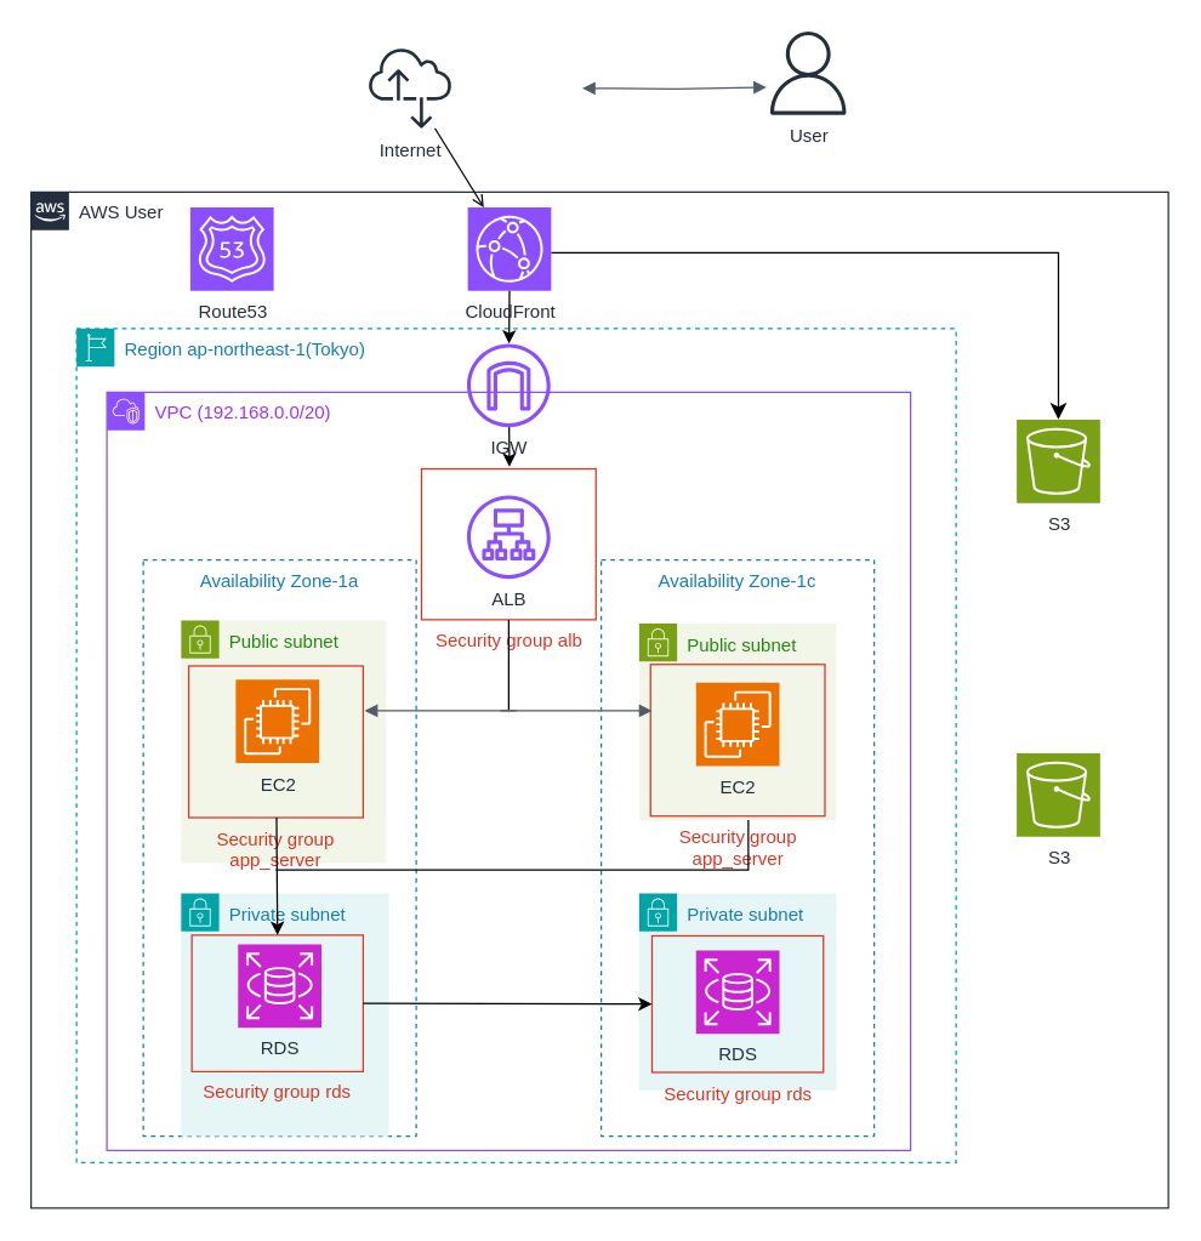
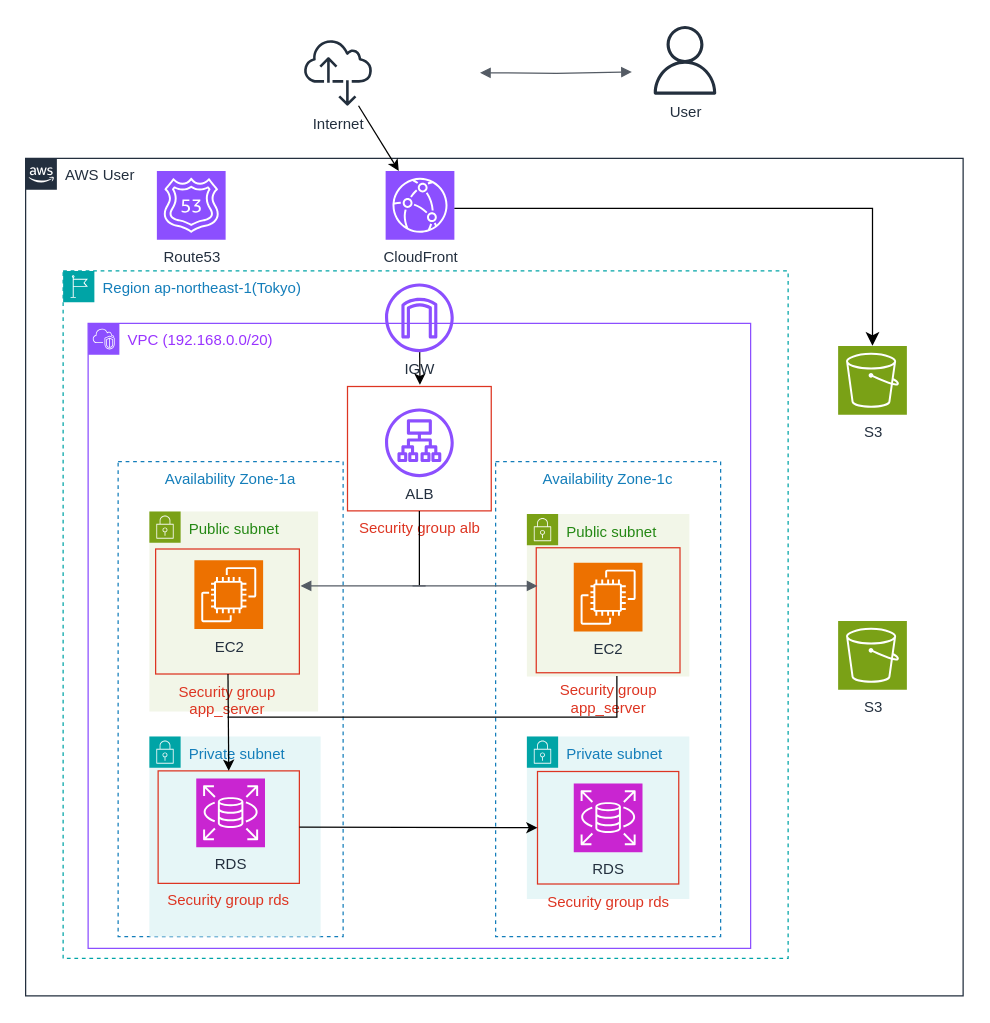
  <mxCell id="0" />
  <mxCell id="1" parent="0" />
  <mxCell id="2" value="AWS User" style="points=[[0,0],[0.25,0],[0.5,0],[0.75,0],[1,0],[1,0.25],[1,0.5],[1,0.75],[1,1],[0.75,1],[0.5,1],[0.25,1],[0,1],[0,0.75],[0,0.5],[0,0.25]];outlineConnect=0;gradientColor=none;html=1;whiteSpace=wrap;fontSize=12;fontStyle=0;container=1;pointerEvents=0;collapsible=0;recursiveResize=0;shape=mxgraph.aws4.group;grIcon=mxgraph.aws4.group_aws_cloud_alt;strokeColor=#232F3E;fillColor=none;verticalAlign=top;align=left;spacingLeft=30;fontColor=#232F3E;dashed=0;" parent="1" vertex="1"><mxGeometry x="20" y="126" width="750" height="670" as="geometry" /></mxCell>
  <mxCell id="3" value="Region ap-northeast-1(Tokyo)" style="points=[[0,0],[0.25,0],[0.5,0],[0.75,0],[1,0],[1,0.25],[1,0.5],[1,0.75],[1,1],[0.75,1],[0.5,1],[0.25,1],[0,1],[0,0.75],[0,0.5],[0,0.25]];outlineConnect=0;gradientColor=none;html=1;whiteSpace=wrap;fontSize=12;fontStyle=0;container=1;pointerEvents=0;collapsible=0;recursiveResize=0;shape=mxgraph.aws4.group;grIcon=mxgraph.aws4.group_region;strokeColor=#00A4A6;fillColor=none;verticalAlign=top;align=left;spacingLeft=30;fontColor=#147EBA;dashed=1;" parent="2" vertex="1"><mxGeometry x="30" y="90" width="580" height="550" as="geometry" /></mxCell>
  <mxCell id="4" value="&lt;font style=&quot;color: rgb(153, 51, 255);&quot;&gt;VPC (192.168.0.0/20)&lt;/font&gt;" style="points=[[0,0],[0.25,0],[0.5,0],[0.75,0],[1,0],[1,0.25],[1,0.5],[1,0.75],[1,1],[0.75,1],[0.5,1],[0.25,1],[0,1],[0,0.75],[0,0.5],[0,0.25]];outlineConnect=0;gradientColor=none;html=1;whiteSpace=wrap;fontSize=12;fontStyle=0;container=1;pointerEvents=0;collapsible=0;recursiveResize=0;shape=mxgraph.aws4.group;grIcon=mxgraph.aws4.group_vpc2;strokeColor=#8C4FFF;fillColor=none;verticalAlign=top;align=left;spacingLeft=30;fontColor=#AAB7B8;dashed=0;" parent="3" vertex="1"><mxGeometry x="20" y="42" width="530" height="500" as="geometry" /></mxCell>
  <mxCell id="5" value="Availability Zone-1a" style="fillColor=none;strokeColor=#147EBA;dashed=1;verticalAlign=top;fontStyle=0;fontColor=#147EBA;whiteSpace=wrap;html=1;" parent="4" vertex="1"><mxGeometry x="24" y="110.5" width="180" height="380" as="geometry" /></mxCell>
  <mxCell id="6" value="Availability Zone-1c" style="fillColor=none;strokeColor=#147EBA;dashed=1;verticalAlign=top;fontStyle=0;fontColor=#147EBA;whiteSpace=wrap;html=1;" parent="4" vertex="1"><mxGeometry x="326" y="110.5" width="180" height="380" as="geometry" /></mxCell>
  <mxCell id="7" value="Public subnet" style="points=[[0,0],[0.25,0],[0.5,0],[0.75,0],[1,0],[1,0.25],[1,0.5],[1,0.75],[1,1],[0.75,1],[0.5,1],[0.25,1],[0,1],[0,0.75],[0,0.5],[0,0.25]];outlineConnect=0;gradientColor=none;html=1;whiteSpace=wrap;fontSize=12;fontStyle=0;container=1;pointerEvents=0;collapsible=0;recursiveResize=0;shape=mxgraph.aws4.group;grIcon=mxgraph.aws4.group_security_group;grStroke=0;strokeColor=#7AA116;fillColor=#F2F6E8;verticalAlign=top;align=left;spacingLeft=30;fontColor=#248814;dashed=0;" parent="4" vertex="1"><mxGeometry x="49" y="150.5" width="135" height="160" as="geometry" /></mxCell>
  <mxCell id="8" value="EC2" style="sketch=0;points=[[0,0,0],[0.25,0,0],[0.5,0,0],[0.75,0,0],[1,0,0],[0,1,0],[0.25,1,0],[0.5,1,0],[0.75,1,0],[1,1,0],[0,0.25,0],[0,0.5,0],[0,0.75,0],[1,0.25,0],[1,0.5,0],[1,0.75,0]];outlineConnect=0;fontColor=#232F3E;fillColor=#ED7100;strokeColor=#ffffff;dashed=0;verticalLabelPosition=bottom;verticalAlign=top;align=center;html=1;fontSize=12;fontStyle=0;aspect=fixed;shape=mxgraph.aws4.resourceIcon;resIcon=mxgraph.aws4.ec2;" parent="7" vertex="1"><mxGeometry x="36" y="39" width="55" height="55" as="geometry" /></mxCell>
  <mxCell id="9" value="Security group app_server" style="fillColor=none;strokeColor=#DD3522;verticalAlign=top;fontStyle=0;fontColor=#DD3522;whiteSpace=wrap;html=1;labelPosition=center;verticalLabelPosition=bottom;align=center;" parent="7" vertex="1"><mxGeometry x="5" y="30" width="115" height="100" as="geometry" /></mxCell>
  <mxCell id="10" value="Private subnet" style="points=[[0,0],[0.25,0],[0.5,0],[0.75,0],[1,0],[1,0.25],[1,0.5],[1,0.75],[1,1],[0.75,1],[0.5,1],[0.25,1],[0,1],[0,0.75],[0,0.5],[0,0.25]];outlineConnect=0;gradientColor=none;html=1;whiteSpace=wrap;fontSize=12;fontStyle=0;container=1;pointerEvents=0;collapsible=0;recursiveResize=0;shape=mxgraph.aws4.group;grIcon=mxgraph.aws4.group_security_group;grStroke=0;strokeColor=#00A4A6;fillColor=#E6F6F7;verticalAlign=top;align=left;spacingLeft=30;fontColor=#147EBA;dashed=0;" parent="4" vertex="1"><mxGeometry x="49" y="330.5" width="137" height="160" as="geometry" /></mxCell>
  <mxCell id="11" value="RDS" style="sketch=0;points=[[0,0,0],[0.25,0,0],[0.5,0,0],[0.75,0,0],[1,0,0],[0,1,0],[0.25,1,0],[0.5,1,0],[0.75,1,0],[1,1,0],[0,0.25,0],[0,0.5,0],[0,0.75,0],[1,0.25,0],[1,0.5,0],[1,0.75,0]];outlineConnect=0;fontColor=#232F3E;fillColor=#C925D1;strokeColor=#ffffff;dashed=0;verticalLabelPosition=bottom;verticalAlign=top;align=center;html=1;fontSize=12;fontStyle=0;aspect=fixed;shape=mxgraph.aws4.resourceIcon;resIcon=mxgraph.aws4.rds;" parent="10" vertex="1"><mxGeometry x="37.5" y="33.5" width="55" height="55" as="geometry" /></mxCell>
  <mxCell id="12" value="Security group rds" style="fillColor=none;strokeColor=#DD3522;verticalAlign=top;fontStyle=0;fontColor=#DD3522;whiteSpace=wrap;html=1;labelPosition=center;verticalLabelPosition=bottom;align=center;" parent="10" vertex="1"><mxGeometry x="7" y="27.5" width="113" height="90" as="geometry" /></mxCell>
  <mxCell id="13" value="Public subnet" style="points=[[0,0],[0.25,0],[0.5,0],[0.75,0],[1,0],[1,0.25],[1,0.5],[1,0.75],[1,1],[0.75,1],[0.5,1],[0.25,1],[0,1],[0,0.75],[0,0.5],[0,0.25]];outlineConnect=0;gradientColor=none;html=1;whiteSpace=wrap;fontSize=12;fontStyle=0;container=1;pointerEvents=0;collapsible=0;recursiveResize=0;shape=mxgraph.aws4.group;grIcon=mxgraph.aws4.group_security_group;grStroke=0;strokeColor=#7AA116;fillColor=#F2F6E8;verticalAlign=top;align=left;spacingLeft=30;fontColor=#248814;dashed=0;" parent="4" vertex="1"><mxGeometry x="351" y="152.5" width="130" height="130" as="geometry" /></mxCell>
  <mxCell id="14" value="Security group app_server" style="fillColor=none;strokeColor=#DD3522;verticalAlign=top;fontStyle=0;fontColor=#DD3522;whiteSpace=wrap;html=1;labelPosition=center;verticalLabelPosition=bottom;align=center;" vertex="1" parent="13"><mxGeometry x="7.5" y="27" width="115" height="100" as="geometry" /></mxCell>
  <mxCell id="15" value="EC2" style="sketch=0;points=[[0,0,0],[0.25,0,0],[0.5,0,0],[0.75,0,0],[1,0,0],[0,1,0],[0.25,1,0],[0.5,1,0],[0.75,1,0],[1,1,0],[0,0.25,0],[0,0.5,0],[0,0.75,0],[1,0.25,0],[1,0.5,0],[1,0.75,0]];outlineConnect=0;fontColor=#232F3E;fillColor=#ED7100;strokeColor=#ffffff;dashed=0;verticalLabelPosition=bottom;verticalAlign=top;align=center;html=1;fontSize=12;fontStyle=0;aspect=fixed;shape=mxgraph.aws4.resourceIcon;resIcon=mxgraph.aws4.ec2;" vertex="1" parent="13"><mxGeometry x="37.5" y="39" width="55" height="55" as="geometry" /></mxCell>
  <mxCell id="16" value="Private subnet" style="points=[[0,0],[0.25,0],[0.5,0],[0.75,0],[1,0],[1,0.25],[1,0.5],[1,0.75],[1,1],[0.75,1],[0.5,1],[0.25,1],[0,1],[0,0.75],[0,0.5],[0,0.25]];outlineConnect=0;gradientColor=none;html=1;whiteSpace=wrap;fontSize=12;fontStyle=0;container=1;pointerEvents=0;collapsible=0;recursiveResize=0;shape=mxgraph.aws4.group;grIcon=mxgraph.aws4.group_security_group;grStroke=0;strokeColor=#00A4A6;fillColor=#E6F6F7;verticalAlign=top;align=left;spacingLeft=30;fontColor=#147EBA;dashed=0;" parent="4" vertex="1"><mxGeometry x="351" y="330.5" width="130" height="130" as="geometry" /></mxCell>
  <mxCell id="17" value="ALB" style="sketch=0;outlineConnect=0;fontColor=#232F3E;gradientColor=none;fillColor=#8C4FFF;strokeColor=none;dashed=0;verticalLabelPosition=bottom;verticalAlign=top;align=center;html=1;fontSize=12;fontStyle=0;aspect=fixed;pointerEvents=1;shape=mxgraph.aws4.application_load_balancer;" parent="4" vertex="1"><mxGeometry x="237.5" y="68" width="55" height="55" as="geometry" /></mxCell>
  <mxCell id="18" style="edgeStyle=none;html=1;entryX=0.5;entryY=0;entryDx=0;entryDy=0;" parent="4" source="9" target="12" edge="1"><mxGeometry relative="1" as="geometry" /></mxCell>
  <mxCell id="19" value="Security group rds" style="fillColor=none;strokeColor=#DD3522;verticalAlign=top;fontStyle=0;fontColor=#DD3522;whiteSpace=wrap;html=1;labelPosition=center;verticalLabelPosition=bottom;align=center;" vertex="1" parent="4"><mxGeometry x="359.5" y="358.5" width="113" height="90" as="geometry" /></mxCell>
  <mxCell id="20" value="RDS" style="sketch=0;points=[[0,0,0],[0.25,0,0],[0.5,0,0],[0.75,0,0],[1,0,0],[0,1,0],[0.25,1,0],[0.5,1,0],[0.75,1,0],[1,1,0],[0,0.25,0],[0,0.5,0],[0,0.75,0],[1,0.25,0],[1,0.5,0],[1,0.75,0]];outlineConnect=0;fontColor=#232F3E;fillColor=#C925D1;strokeColor=#ffffff;dashed=0;verticalLabelPosition=bottom;verticalAlign=top;align=center;html=1;fontSize=12;fontStyle=0;aspect=fixed;shape=mxgraph.aws4.resourceIcon;resIcon=mxgraph.aws4.rds;" vertex="1" parent="4"><mxGeometry x="388.5" y="368" width="55" height="55" as="geometry" /></mxCell>
  <mxCell id="21" value="Security group alb" style="fillColor=none;strokeColor=#DD3522;verticalAlign=top;fontStyle=0;fontColor=#DD3522;whiteSpace=wrap;html=1;labelPosition=center;verticalLabelPosition=bottom;align=center;textShadow=0;" parent="4" vertex="1"><mxGeometry x="207.5" y="50.5" width="115" height="99.5" as="geometry" /></mxCell>
  <mxCell id="22" value="" style="shape=partialRectangle;whiteSpace=wrap;html=1;bottom=0;right=0;fillColor=none;direction=west;" vertex="1" parent="4"><mxGeometry x="112" y="282.5" width="311" height="32.5" as="geometry" /></mxCell>
  <mxCell id="23" value="" style="line;strokeWidth=1;direction=south;html=1;" vertex="1" parent="4"><mxGeometry x="260" y="150" width="10" height="60" as="geometry" /></mxCell>
  <mxCell id="24" value="" style="edgeStyle=orthogonalEdgeStyle;html=1;endArrow=none;elbow=vertical;startArrow=block;startFill=1;strokeColor=#545B64;rounded=0;" edge="1" parent="4"><mxGeometry width="100" relative="1" as="geometry"><mxPoint x="170" y="210" as="sourcePoint" /><mxPoint x="270" y="210" as="targetPoint" /><Array as="points"><mxPoint x="200" y="210" /><mxPoint x="200" y="210" /></Array></mxGeometry></mxCell>
  <mxCell id="25" value="" style="edgeStyle=orthogonalEdgeStyle;html=1;endArrow=block;elbow=vertical;startArrow=none;endFill=1;strokeColor=#545B64;rounded=0;" edge="1" parent="4"><mxGeometry width="100" relative="1" as="geometry"><mxPoint x="259.5" y="210" as="sourcePoint" /><mxPoint x="359.5" y="210" as="targetPoint" /></mxGeometry></mxCell>
  <mxCell id="26" style="edgeStyle=none;html=1;exitX=1;exitY=0.5;exitDx=0;exitDy=0;entryX=0;entryY=0.5;entryDx=0;entryDy=0;" edge="1" parent="4" source="12" target="19"><mxGeometry relative="1" as="geometry" /></mxCell>
  <mxCell id="27" value="IGW" style="sketch=0;outlineConnect=0;fontColor=#232F3E;gradientColor=none;fillColor=#8C4FFF;strokeColor=none;dashed=0;verticalLabelPosition=bottom;verticalAlign=top;align=center;html=1;fontSize=12;fontStyle=0;aspect=fixed;pointerEvents=1;shape=mxgraph.aws4.internet_gateway;" parent="3" vertex="1"><mxGeometry x="257.5" y="10" width="55" height="55" as="geometry" /></mxCell>
  <mxCell id="28" style="edgeStyle=none;html=1;entryX=0.504;entryY=-0.014;entryDx=0;entryDy=0;entryPerimeter=0;" edge="1" parent="3" source="27" target="21"><mxGeometry relative="1" as="geometry" /></mxCell>
  <mxCell id="29" value="S3" style="sketch=0;points=[[0,0,0],[0.25,0,0],[0.5,0,0],[0.75,0,0],[1,0,0],[0,1,0],[0.25,1,0],[0.5,1,0],[0.75,1,0],[1,1,0],[0,0.25,0],[0,0.5,0],[0,0.75,0],[1,0.25,0],[1,0.5,0],[1,0.75,0]];outlineConnect=0;fontColor=#232F3E;fillColor=#7AA116;strokeColor=#ffffff;dashed=0;verticalLabelPosition=bottom;verticalAlign=top;align=center;html=1;fontSize=12;fontStyle=0;aspect=fixed;shape=mxgraph.aws4.resourceIcon;resIcon=mxgraph.aws4.s3;" vertex="1" parent="2"><mxGeometry x="650" y="150" width="55" height="55" as="geometry" /></mxCell>
- <mxCell id="30" style="edgeStyle=none;html=1;exitX=0.5;exitY=1;exitDx=0;exitDy=0;exitPerimeter=0;" edge="1" parent="2" source="31" target="27"><mxGeometry relative="1" as="geometry" /></mxCell>
  <mxCell id="31" value="CloudFront" style="sketch=0;points=[[0,0,0],[0.25,0,0],[0.5,0,0],[0.75,0,0],[1,0,0],[0,1,0],[0.25,1,0],[0.5,1,0],[0.75,1,0],[1,1,0],[0,0.25,0],[0,0.5,0],[0,0.75,0],[1,0.25,0],[1,0.5,0],[1,0.75,0]];outlineConnect=0;fontColor=#232F3E;fillColor=#8C4FFF;strokeColor=#ffffff;dashed=0;verticalLabelPosition=bottom;verticalAlign=top;align=center;html=1;fontSize=12;fontStyle=0;aspect=fixed;shape=mxgraph.aws4.resourceIcon;resIcon=mxgraph.aws4.cloudfront;" vertex="1" parent="2"><mxGeometry x="288" y="10" width="55" height="55" as="geometry" /></mxCell>
  <mxCell id="32" value="Route53" style="sketch=0;points=[[0,0,0],[0.25,0,0],[0.5,0,0],[0.75,0,0],[1,0,0],[0,1,0],[0.25,1,0],[0.5,1,0],[0.75,1,0],[1,1,0],[0,0.25,0],[0,0.5,0],[0,0.75,0],[1,0.25,0],[1,0.5,0],[1,0.75,0]];outlineConnect=0;fontColor=#232F3E;fillColor=#8C4FFF;strokeColor=#ffffff;dashed=0;verticalLabelPosition=bottom;verticalAlign=top;align=center;html=1;fontSize=12;fontStyle=0;aspect=fixed;shape=mxgraph.aws4.resourceIcon;resIcon=mxgraph.aws4.route_53;" vertex="1" parent="2"><mxGeometry x="105" y="10" width="55" height="55" as="geometry" /></mxCell>
  <mxCell id="33" value="" style="edgeStyle=segmentEdgeStyle;endArrow=classic;html=1;curved=0;rounded=0;endSize=8;startSize=8;entryX=0.5;entryY=0;entryDx=0;entryDy=0;entryPerimeter=0;" edge="1" parent="2" target="29"><mxGeometry width="50" height="50" relative="1" as="geometry"><mxPoint x="343" y="40.0" as="sourcePoint" /><mxPoint x="690" y="100.0" as="targetPoint" /><Array as="points"><mxPoint x="678" y="40" /></Array></mxGeometry></mxCell>
  <mxCell id="34" value="S3" style="sketch=0;points=[[0,0,0],[0.25,0,0],[0.5,0,0],[0.75,0,0],[1,0,0],[0,1,0],[0.25,1,0],[0.5,1,0],[0.75,1,0],[1,1,0],[0,0.25,0],[0,0.5,0],[0,0.75,0],[1,0.25,0],[1,0.5,0],[1,0.75,0]];outlineConnect=0;fontColor=#232F3E;fillColor=#7AA116;strokeColor=#ffffff;dashed=0;verticalLabelPosition=bottom;verticalAlign=top;align=center;html=1;fontSize=12;fontStyle=0;aspect=fixed;shape=mxgraph.aws4.resourceIcon;resIcon=mxgraph.aws4.s3;" vertex="1" parent="2"><mxGeometry x="650" y="370" width="55" height="55" as="geometry" /></mxCell>
- <mxCell id="35" value="" style="edgeStyle=none;html=1;endArrow=open;" edge="1" parent="1" source="36" target="31"><mxGeometry relative="1" as="geometry" /></mxCell>
+ <mxCell id="35" value="" style="edgeStyle=none;html=1;" edge="1" parent="1" source="36" target="31"><mxGeometry relative="1" as="geometry" /></mxCell>
  <mxCell id="36" value="Internet" style="sketch=0;outlineConnect=0;fontColor=#232F3E;gradientColor=none;fillColor=#232F3D;strokeColor=none;dashed=0;verticalLabelPosition=bottom;verticalAlign=top;align=center;html=1;fontSize=12;fontStyle=0;aspect=fixed;pointerEvents=1;shape=mxgraph.aws4.internet_alt2;" parent="1" vertex="1"><mxGeometry x="242.5" y="30" width="55" height="55" as="geometry" /></mxCell>
- <mxCell id="37" value="User" style="sketch=0;outlineConnect=0;fontColor=#232F3E;gradientColor=none;fillColor=#232F3D;strokeColor=none;dashed=0;verticalLabelPosition=bottom;verticalAlign=top;align=center;html=1;fontSize=12;fontStyle=0;aspect=fixed;pointerEvents=1;shape=mxgraph.aws4.user;" parent="1" vertex="1"><mxGeometry x="505" y="20" width="55" height="55" as="geometry" /></mxCell>
+ <mxCell id="37" value="User" style="sketch=0;outlineConnect=0;fontColor=#232F3E;gradientColor=none;fillColor=#232F3D;strokeColor=none;dashed=0;verticalLabelPosition=bottom;verticalAlign=top;align=center;html=1;fontSize=12;fontStyle=0;aspect=fixed;pointerEvents=1;shape=mxgraph.aws4.user;" parent="1" vertex="1"><mxGeometry x="520" y="20" width="55" height="55" as="geometry" /></mxCell>
  <mxCell id="38" value="" style="edgeStyle=orthogonalEdgeStyle;html=1;endArrow=block;elbow=vertical;startArrow=block;startFill=1;endFill=1;strokeColor=#545B64;rounded=0;" parent="1" edge="1"><mxGeometry width="100" relative="1" as="geometry"><mxPoint x="383.5" y="57.5" as="sourcePoint" /><mxPoint x="505" y="56.88" as="targetPoint" /></mxGeometry></mxCell>
